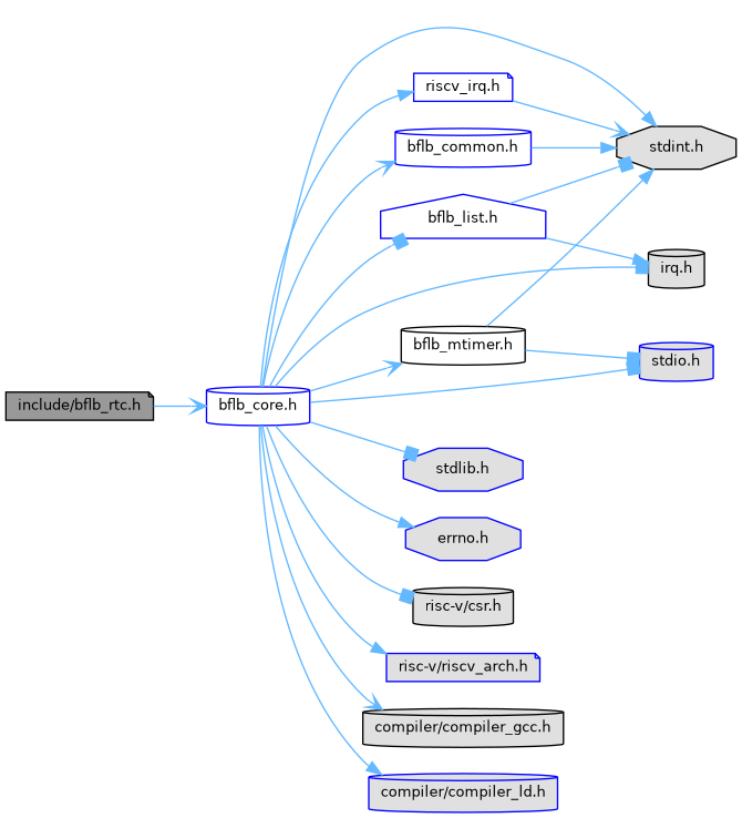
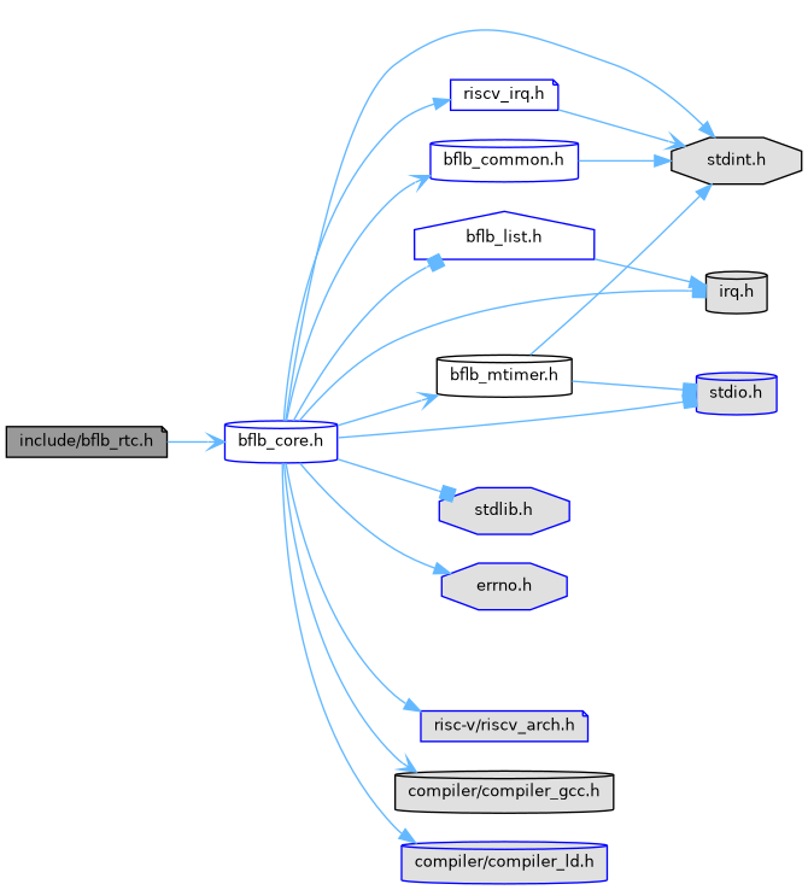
  digraph {
    rankdir=LR
    node [color=blue fillcolor="#E0E0E0" fontname=Helvetica fontsize=10 shape=cylinder style=filled]
    edge [arrowhead=normal color=steelblue1 fontname=Helvetica fontsize=10 labelfontname=Helvetica labelfontsize=10 style=solid]
    n1 [color=black fillcolor=grey60 fontcolor=black height=0.2 label="include/bflb_rtc.h" shape=note width=0.4]
    n2 [fillcolor=white height=0.2 label="bflb_core.h" width=0.4]
    n3 [color=black height=0.2 label="stdint.h" shape=octagon width=0.4]
    n4 [color=black height=0.2 label="irq.h" width=0.4]
    n5 [height=0.2 label="stdio.h" width=0.4]
    n6 [height=0.2 label="stdlib.h" shape=octagon width=0.4]
    n7 [height=0.2 label="errno.h" shape=octagon width=0.4]
-   n8 [color=black height=0.2 label="risc-v/csr.h" width=0.4]
    n9 [height=0.2 label="risc-v/riscv_arch.h" shape=note width=0.4]
    n10 [color=black height=0.2 label="compiler/compiler_gcc.h" width=0.4]
    n11 [height=0.2 label="compiler/compiler_ld.h" width=0.4]
    n12 [fillcolor=white height=0.2 label="bflb_list.h" shape=house width=0.4]
    n13 [color=black fillcolor=white height=0.2 label="bflb_mtimer.h" width=0.4]
    n14 [fillcolor=white height=0.2 label="riscv_irq.h" shape=note width=0.4]
    n15 [fillcolor=white height=0.2 label="bflb_common.h" width=0.4]
    n1 -> n2 [arrowhead=vee]
    n2 -> n3
    n2 -> n4 [arrowhead=box]
    n2 -> n5 [arrowhead=box]
    n2 -> n6 [arrowhead=box]
    n2 -> n7
-   n2 -> n8 [arrowhead=box]
    n2 -> n9
    n2 -> n10 [arrowhead=vee]
    n2 -> n11
    n2 -> n12 [arrowhead=box]
    n2 -> n13 [arrowhead=vee]
    n2 -> n14
    n2 -> n15 [arrowhead=vee]
-   n12 -> n3 [arrowhead=box]
    n12 -> n4
    n13 -> n3
    n13 -> n5 [arrowhead=box]
    n14 -> n3 [arrowhead=vee]
    n15 -> n3
  }
